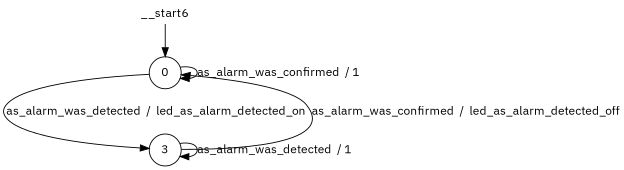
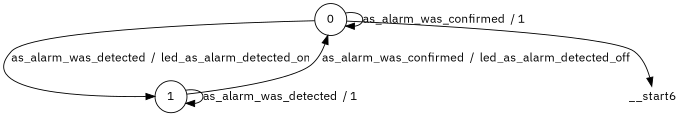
  digraph {
    fontname="IBM Plex Sans"
    node [fontname="IBM Plex Sans" shape=circle]
    edge [fontname="IBM Plex Sans"]
    n1 [label=0]
-   n2 [label=3]
+   n2 [label=1]
    n3 [height=0 label=__start6 shape=none width=0]
    n1 -> n1 [label="as_alarm_was_confirmed  / 1"]
    n1 -> n2 [label="as_alarm_was_detected  /  led_as_alarm_detected_on"]
    n2 -> n1 [label="as_alarm_was_confirmed  /  led_as_alarm_detected_off"]
    n2 -> n2 [label="as_alarm_was_detected  / 1"]
-   n3 -> n1
+   n1 -> n3
  }
